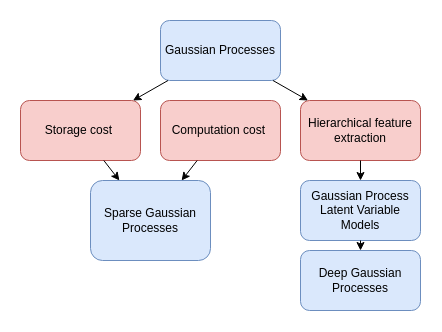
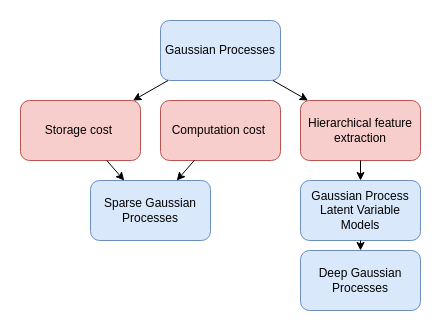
  <mxCell id="0" />
  <mxCell id="1" parent="0" />
  <mxCell id="2" value="Gaussian Processes" style="rounded=1;whiteSpace=wrap;html=1;fillColor=#dae8fc;strokeColor=#6c8ebf;" vertex="1" parent="1"><mxGeometry x="160" y="20" width="120" height="60" as="geometry" /></mxCell>
  <mxCell id="3" value="Storage cost&amp;nbsp;" style="rounded=1;whiteSpace=wrap;html=1;fillColor=#f8cecc;strokeColor=#b85450;" vertex="1" parent="1"><mxGeometry x="20" y="100" width="120" height="60" as="geometry" /></mxCell>
  <mxCell id="4" value="Computation cost&amp;nbsp;" style="rounded=1;whiteSpace=wrap;html=1;fillColor=#f8cecc;strokeColor=#b85450;" vertex="1" parent="1"><mxGeometry x="160" y="100" width="120" height="60" as="geometry" /></mxCell>
  <mxCell id="5" value="Hierarchical feature extraction" style="rounded=1;whiteSpace=wrap;html=1;fillColor=#f8cecc;strokeColor=#b85450;" vertex="1" parent="1"><mxGeometry x="300" y="100" width="120" height="60" as="geometry" /></mxCell>
- <mxCell id="6" value="Sparse Gaussian Processes" style="rounded=1;whiteSpace=wrap;html=1;fillColor=#dae8fc;strokeColor=#6c8ebf;" vertex="1" parent="1"><mxGeometry x="90" y="180" width="120" height="80" as="geometry" /></mxCell>
+ <mxCell id="6" value="Sparse Gaussian Processes" style="rounded=1;whiteSpace=wrap;html=1;fillColor=#dae8fc;strokeColor=#6c8ebf;" vertex="1" parent="1"><mxGeometry x="90" y="180" width="120" height="60" as="geometry" /></mxCell>
  <mxCell id="7" value="Deep Gaussian Processes" style="rounded=1;whiteSpace=wrap;html=1;fillColor=#dae8fc;strokeColor=#6c8ebf;" vertex="1" parent="1"><mxGeometry x="300" y="250" width="120" height="60" as="geometry" /></mxCell>
  <mxCell id="8" value="Gaussian Process Latent Variable Models" style="rounded=1;whiteSpace=wrap;html=1;fillColor=#dae8fc;strokeColor=#6c8ebf;" vertex="1" parent="1"><mxGeometry x="300" y="180" width="120" height="60" as="geometry" /></mxCell>
  <mxCell id="9" value="" style="endArrow=classic;html=1;" edge="1" parent="1" source="2" target="3"><mxGeometry width="50" height="50" relative="1" as="geometry"><mxPoint x="260" y="190" as="sourcePoint" /><mxPoint x="310" y="140" as="targetPoint" /></mxGeometry></mxCell>
  <mxCell id="10" value="" style="endArrow=classic;html=1;" edge="1" parent="1" source="2" target="5"><mxGeometry width="50" height="50" relative="1" as="geometry"><mxPoint x="230" y="90" as="sourcePoint" /><mxPoint x="230" y="110" as="targetPoint" /></mxGeometry></mxCell>
  <mxCell id="11" value="" style="endArrow=classic;html=1;" edge="1" parent="1" source="4" target="6"><mxGeometry width="50" height="50" relative="1" as="geometry"><mxPoint x="282.5" y="90" as="sourcePoint" /><mxPoint x="317.5" y="110" as="targetPoint" /></mxGeometry></mxCell>
  <mxCell id="12" value="" style="endArrow=classic;html=1;" edge="1" parent="1" source="5" target="8"><mxGeometry width="50" height="50" relative="1" as="geometry"><mxPoint x="203.75" y="170" as="sourcePoint" /><mxPoint x="186.25" y="190" as="targetPoint" /></mxGeometry></mxCell>
  <mxCell id="13" value="" style="endArrow=classic;html=1;" edge="1" parent="1" source="3" target="6"><mxGeometry width="50" height="50" relative="1" as="geometry"><mxPoint x="370" y="170" as="sourcePoint" /><mxPoint x="370" y="190" as="targetPoint" /></mxGeometry></mxCell>
  <mxCell id="14" value="" style="endArrow=classic;html=1;" edge="1" parent="1" source="8" target="7"><mxGeometry width="50" height="50" relative="1" as="geometry"><mxPoint x="126.25" y="180" as="sourcePoint" /><mxPoint x="143.75" y="200" as="targetPoint" /></mxGeometry></mxCell>
